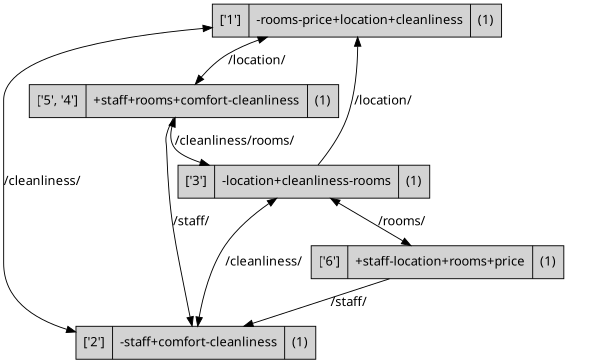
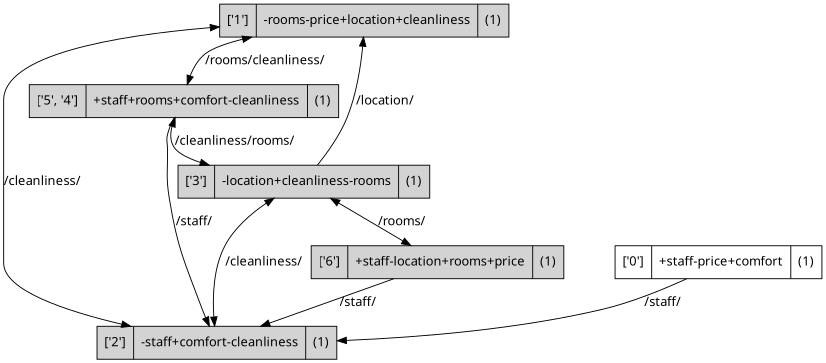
  strict digraph {
    fontname="Noto Sans"
    node [fillcolor=lightgray fontname="Noto Sans" shape=record style=filled]
    edge [fontname="Noto Sans"]
    n1 [label="['1'] | -rooms-price+location+cleanliness| (1)"]
    n2 [label="['5', '4'] | +staff+rooms+comfort-cleanliness| (1)"]
    n3 [label="['2'] | -staff+comfort-cleanliness| (1)"]
    n4 [label="['6'] | +staff-location+rooms+price| (1)"]
    n5 [label="['3'] | -location+cleanliness-rooms| (1)"]
-   n1 -> n2 [dir=both label="/location/"]
+   n6 [label="['0'] | +staff-price+comfort| (1)" fillcolor="" style=""]
+   n1 -> n2 [dir=both label="/rooms/cleanliness/"]
    n1 -> n3 [dir=both label="/cleanliness/"]
    n2 -> n1 [color=transparent]
    n2 -> n3 [label="/staff/"]
    n2 -> n5 [color=transparent]
    n3 -> n1 [color=transparent]
    n3 -> n5 [dir=both label="/cleanliness/"]
    n4 -> n1 [color=transparent]
    n4 -> n3 [label="/staff/"]
    n4 -> n5 [color=transparent]
    n5 -> n1 [label="/location/"]
    n5 -> n2 [dir=both label="/cleanliness/rooms/"]
    n5 -> n3 [color=transparent]
    n5 -> n4 [dir=both label="/rooms/"]
+   n6 -> n3 [label="/staff/"]
  }
